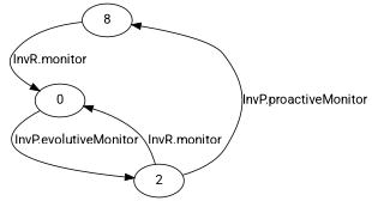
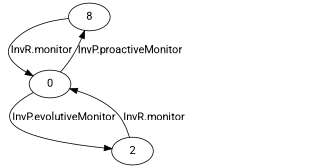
  digraph {
    fontname=Roboto
    node [fontname=Roboto]
    edge [fontname=Roboto]
    n1 [label=8]
    0
    2
    n1 -> 0 [label="InvR.monitor"]
-   2 -> n1 [label="InvP.proactiveMonitor"]
+   0 -> n1 [label="InvP.proactiveMonitor"]
    0 -> 2 [label="InvP.evolutiveMonitor"]
    2 -> 0 [label="InvR.monitor"]
  }
